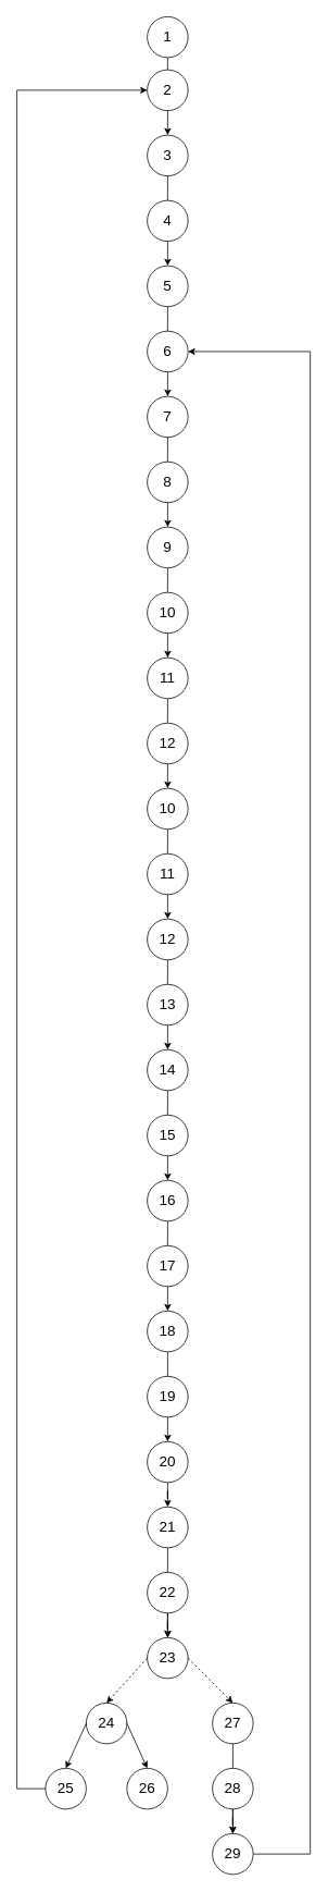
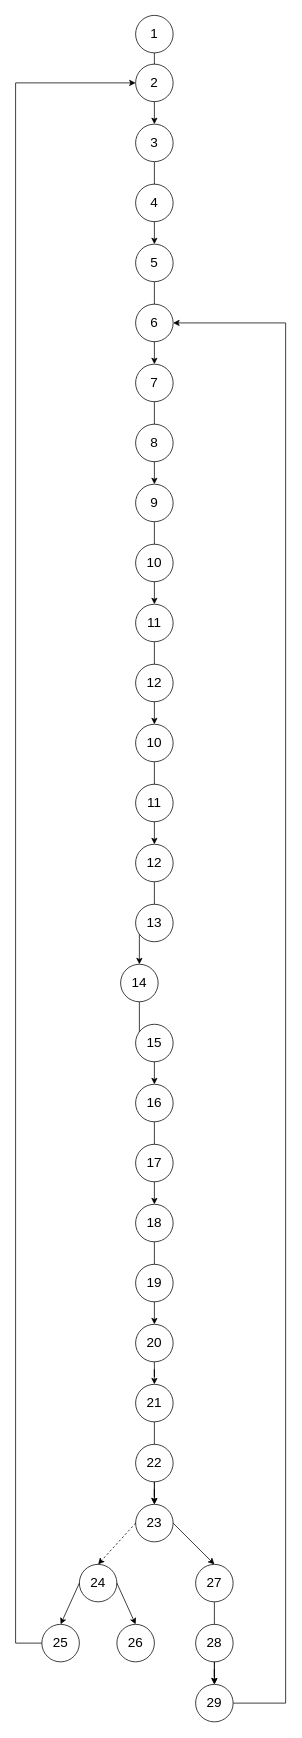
  <mxCell id="0" />
  <mxCell id="1" parent="0" />
  <mxCell id="2" value="" style="edgeStyle=orthogonalEdgeStyle;rounded=0;orthogonalLoop=1;jettySize=auto;html=1;" edge="1" parent="1" source="3" target="6"><mxGeometry relative="1" as="geometry" /></mxCell>
  <mxCell id="3" value="&lt;font style=&quot;font-size: 18px;&quot;&gt;1&lt;/font&gt;" style="ellipse;whiteSpace=wrap;html=1;aspect=fixed;" vertex="1" parent="1"><mxGeometry x="180" y="20" width="50" height="50" as="geometry" /></mxCell>
  <mxCell id="4" value="&lt;font style=&quot;font-size: 18px;&quot;&gt;2&lt;/font&gt;" style="ellipse;whiteSpace=wrap;html=1;aspect=fixed;" vertex="1" parent="1"><mxGeometry x="180" y="85" width="50" height="50" as="geometry" /></mxCell>
  <mxCell id="5" value="" style="edgeStyle=orthogonalEdgeStyle;rounded=0;orthogonalLoop=1;jettySize=auto;html=1;" edge="1" parent="1" source="6" target="9"><mxGeometry relative="1" as="geometry" /></mxCell>
  <mxCell id="6" value="&lt;font style=&quot;font-size: 18px;&quot;&gt;3&lt;/font&gt;" style="ellipse;whiteSpace=wrap;html=1;aspect=fixed;" vertex="1" parent="1"><mxGeometry x="180" y="165" width="50" height="50" as="geometry" /></mxCell>
  <mxCell id="7" value="&lt;font style=&quot;font-size: 18px;&quot;&gt;4&lt;/font&gt;" style="ellipse;whiteSpace=wrap;html=1;aspect=fixed;" vertex="1" parent="1"><mxGeometry x="180" y="245" width="50" height="50" as="geometry" /></mxCell>
  <mxCell id="8" value="" style="edgeStyle=orthogonalEdgeStyle;rounded=0;orthogonalLoop=1;jettySize=auto;html=1;" edge="1" parent="1" source="9" target="12"><mxGeometry relative="1" as="geometry" /></mxCell>
  <mxCell id="9" value="&lt;font style=&quot;font-size: 18px;&quot;&gt;5&lt;/font&gt;" style="ellipse;whiteSpace=wrap;html=1;aspect=fixed;" vertex="1" parent="1"><mxGeometry x="180" y="325" width="50" height="50" as="geometry" /></mxCell>
  <mxCell id="10" value="&lt;font style=&quot;font-size: 18px;&quot;&gt;6&lt;/font&gt;" style="ellipse;whiteSpace=wrap;html=1;aspect=fixed;" vertex="1" parent="1"><mxGeometry x="180" y="405" width="50" height="50" as="geometry" /></mxCell>
  <mxCell id="11" value="" style="edgeStyle=orthogonalEdgeStyle;rounded=0;orthogonalLoop=1;jettySize=auto;html=1;" edge="1" parent="1" source="12" target="15"><mxGeometry relative="1" as="geometry" /></mxCell>
  <mxCell id="12" value="&lt;font style=&quot;font-size: 18px;&quot;&gt;7&lt;/font&gt;" style="ellipse;whiteSpace=wrap;html=1;aspect=fixed;" vertex="1" parent="1"><mxGeometry x="180" y="485" width="50" height="50" as="geometry" /></mxCell>
  <mxCell id="13" value="&lt;font style=&quot;font-size: 18px;&quot;&gt;8&lt;/font&gt;" style="ellipse;whiteSpace=wrap;html=1;aspect=fixed;" vertex="1" parent="1"><mxGeometry x="180" y="565" width="50" height="50" as="geometry" /></mxCell>
  <mxCell id="14" value="" style="edgeStyle=orthogonalEdgeStyle;rounded=0;orthogonalLoop=1;jettySize=auto;html=1;" edge="1" parent="1" source="15" target="18"><mxGeometry relative="1" as="geometry" /></mxCell>
  <mxCell id="15" value="&lt;font style=&quot;font-size: 18px;&quot;&gt;9&lt;/font&gt;" style="ellipse;whiteSpace=wrap;html=1;aspect=fixed;" vertex="1" parent="1"><mxGeometry x="180" y="645" width="50" height="50" as="geometry" /></mxCell>
  <mxCell id="16" value="&lt;font style=&quot;font-size: 18px;&quot;&gt;10&lt;/font&gt;" style="ellipse;whiteSpace=wrap;html=1;aspect=fixed;" vertex="1" parent="1"><mxGeometry x="180" y="725" width="50" height="50" as="geometry" /></mxCell>
  <mxCell id="17" value="" style="edgeStyle=orthogonalEdgeStyle;rounded=0;orthogonalLoop=1;jettySize=auto;html=1;" edge="1" parent="1" source="18" target="21"><mxGeometry relative="1" as="geometry" /></mxCell>
  <mxCell id="18" value="&lt;font style=&quot;font-size: 18px;&quot;&gt;11&lt;/font&gt;" style="ellipse;whiteSpace=wrap;html=1;aspect=fixed;" vertex="1" parent="1"><mxGeometry x="180" y="805" width="50" height="50" as="geometry" /></mxCell>
  <mxCell id="19" value="&lt;font style=&quot;font-size: 18px;&quot;&gt;12&lt;/font&gt;" style="ellipse;whiteSpace=wrap;html=1;aspect=fixed;" vertex="1" parent="1"><mxGeometry x="180" y="885" width="50" height="50" as="geometry" /></mxCell>
  <mxCell id="20" value="" style="edgeStyle=orthogonalEdgeStyle;rounded=0;orthogonalLoop=1;jettySize=auto;html=1;" edge="1" parent="1" source="21" target="24"><mxGeometry relative="1" as="geometry" /></mxCell>
  <mxCell id="21" value="&lt;font style=&quot;font-size: 18px;&quot;&gt;10&lt;/font&gt;" style="ellipse;whiteSpace=wrap;html=1;aspect=fixed;" vertex="1" parent="1"><mxGeometry x="180" y="965" width="50" height="50" as="geometry" /></mxCell>
  <mxCell id="22" value="&lt;font style=&quot;font-size: 18px;&quot;&gt;11&lt;/font&gt;" style="ellipse;whiteSpace=wrap;html=1;aspect=fixed;" vertex="1" parent="1"><mxGeometry x="180" y="1045" width="50" height="50" as="geometry" /></mxCell>
  <mxCell id="23" value="" style="edgeStyle=orthogonalEdgeStyle;rounded=0;orthogonalLoop=1;jettySize=auto;html=1;" edge="1" parent="1" source="24" target="27"><mxGeometry relative="1" as="geometry" /></mxCell>
  <mxCell id="24" value="&lt;font style=&quot;font-size: 18px;&quot;&gt;12&lt;/font&gt;" style="ellipse;whiteSpace=wrap;html=1;aspect=fixed;" vertex="1" parent="1"><mxGeometry x="180" y="1125" width="50" height="50" as="geometry" /></mxCell>
  <mxCell id="25" value="&lt;font style=&quot;font-size: 18px;&quot;&gt;13&lt;/font&gt;" style="ellipse;whiteSpace=wrap;html=1;aspect=fixed;" vertex="1" parent="1"><mxGeometry x="180" y="1205" width="50" height="50" as="geometry" /></mxCell>
  <mxCell id="26" value="" style="edgeStyle=orthogonalEdgeStyle;rounded=0;orthogonalLoop=1;jettySize=auto;html=1;" edge="1" parent="1" source="27" target="30"><mxGeometry relative="1" as="geometry" /></mxCell>
- <mxCell id="27" value="&lt;font style=&quot;font-size: 18px;&quot;&gt;14&lt;/font&gt;" style="ellipse;whiteSpace=wrap;html=1;aspect=fixed;" vertex="1" parent="1"><mxGeometry x="180" y="1285" width="50" height="50" as="geometry" /></mxCell>
+ <mxCell id="27" value="&lt;font style=&quot;font-size: 18px;&quot;&gt;14&lt;/font&gt;" style="ellipse;whiteSpace=wrap;html=1;aspect=fixed;" vertex="1" parent="1"><mxGeometry x="160" y="1285" width="50" height="50" as="geometry" /></mxCell>
  <mxCell id="28" value="&lt;font style=&quot;font-size: 18px;&quot;&gt;15&lt;/font&gt;" style="ellipse;whiteSpace=wrap;html=1;aspect=fixed;" vertex="1" parent="1"><mxGeometry x="180" y="1365" width="50" height="50" as="geometry" /></mxCell>
  <mxCell id="29" value="" style="edgeStyle=orthogonalEdgeStyle;rounded=0;orthogonalLoop=1;jettySize=auto;html=1;" edge="1" parent="1" source="30" target="33"><mxGeometry relative="1" as="geometry" /></mxCell>
  <mxCell id="30" value="&lt;font style=&quot;font-size: 18px;&quot;&gt;16&lt;/font&gt;" style="ellipse;whiteSpace=wrap;html=1;aspect=fixed;" vertex="1" parent="1"><mxGeometry x="180" y="1445" width="50" height="50" as="geometry" /></mxCell>
  <mxCell id="31" value="&lt;font style=&quot;font-size: 18px;&quot;&gt;17&lt;/font&gt;" style="ellipse;whiteSpace=wrap;html=1;aspect=fixed;" vertex="1" parent="1"><mxGeometry x="180" y="1525" width="50" height="50" as="geometry" /></mxCell>
  <mxCell id="32" value="" style="edgeStyle=orthogonalEdgeStyle;rounded=0;orthogonalLoop=1;jettySize=auto;html=1;" edge="1" parent="1" source="33" target="36"><mxGeometry relative="1" as="geometry" /></mxCell>
  <mxCell id="33" value="&lt;font style=&quot;font-size: 18px;&quot;&gt;18&lt;/font&gt;" style="ellipse;whiteSpace=wrap;html=1;aspect=fixed;" vertex="1" parent="1"><mxGeometry x="180" y="1605" width="50" height="50" as="geometry" /></mxCell>
  <mxCell id="34" value="&lt;font style=&quot;font-size: 18px;&quot;&gt;19&lt;/font&gt;" style="ellipse;whiteSpace=wrap;html=1;aspect=fixed;" vertex="1" parent="1"><mxGeometry x="180" y="1685" width="50" height="50" as="geometry" /></mxCell>
  <mxCell id="35" value="" style="edgeStyle=orthogonalEdgeStyle;rounded=0;orthogonalLoop=1;jettySize=auto;html=1;" edge="1" parent="1" source="36" target="38"><mxGeometry relative="1" as="geometry" /></mxCell>
  <mxCell id="36" value="&lt;font style=&quot;font-size: 18px;&quot;&gt;20&lt;/font&gt;" style="ellipse;whiteSpace=wrap;html=1;aspect=fixed;" vertex="1" parent="1"><mxGeometry x="180" y="1765" width="50" height="50" as="geometry" /></mxCell>
  <mxCell id="37" value="" style="edgeStyle=orthogonalEdgeStyle;rounded=0;orthogonalLoop=1;jettySize=auto;html=1;" edge="1" parent="1" source="38" target="41"><mxGeometry relative="1" as="geometry" /></mxCell>
  <mxCell id="38" value="&lt;font style=&quot;font-size: 18px;&quot;&gt;21&lt;/font&gt;" style="ellipse;whiteSpace=wrap;html=1;aspect=fixed;" vertex="1" parent="1"><mxGeometry x="180" y="1845" width="50" height="50" as="geometry" /></mxCell>
  <mxCell id="39" value="" style="edgeStyle=orthogonalEdgeStyle;rounded=0;orthogonalLoop=1;jettySize=auto;html=1;" edge="1" source="40" target="41" parent="1"><mxGeometry relative="1" as="geometry" /></mxCell>
  <mxCell id="40" value="&lt;font style=&quot;font-size: 18px;&quot;&gt;22&lt;/font&gt;" style="ellipse;whiteSpace=wrap;html=1;aspect=fixed;" vertex="1" parent="1"><mxGeometry x="180" y="1925" width="50" height="50" as="geometry" /></mxCell>
  <mxCell id="41" value="&lt;font style=&quot;font-size: 18px;&quot;&gt;23&lt;/font&gt;" style="ellipse;whiteSpace=wrap;html=1;aspect=fixed;" vertex="1" parent="1"><mxGeometry x="180" y="2005" width="50" height="50" as="geometry" /></mxCell>
  <mxCell id="42" value="&lt;font style=&quot;font-size: 18px;&quot;&gt;24&lt;/font&gt;" style="ellipse;whiteSpace=wrap;html=1;aspect=fixed;" vertex="1" parent="1"><mxGeometry x="105" y="2085" width="50" height="50" as="geometry" /></mxCell>
  <mxCell id="43" value="" style="edgeStyle=orthogonalEdgeStyle;rounded=0;orthogonalLoop=1;jettySize=auto;html=1;" edge="1" parent="1" source="44" target="53"><mxGeometry relative="1" as="geometry" /></mxCell>
  <mxCell id="44" value="&lt;font style=&quot;font-size: 18px;&quot;&gt;27&lt;/font&gt;" style="ellipse;whiteSpace=wrap;html=1;aspect=fixed;" vertex="1" parent="1"><mxGeometry x="260" y="2085" width="50" height="50" as="geometry" /></mxCell>
  <mxCell id="45" value="" style="endArrow=classic;html=1;rounded=0;exitX=0;exitY=0.5;exitDx=0;exitDy=0;entryX=0.5;entryY=0;entryDx=0;entryDy=0;dashed=1;" edge="1" parent="1" source="41" target="42"><mxGeometry width="50" height="50" relative="1" as="geometry"><mxPoint x="180" y="2055" as="sourcePoint" /><mxPoint x="35" y="2005" as="targetPoint" /></mxGeometry></mxCell>
- <mxCell id="46" value="" style="endArrow=classic;html=1;rounded=0;exitX=1;exitY=0.5;exitDx=0;exitDy=0;entryX=0.5;entryY=0;entryDx=0;entryDy=0;dashed=1;" edge="1" parent="1" source="41" target="44"><mxGeometry width="50" height="50" relative="1" as="geometry"><mxPoint x="215" y="2065" as="sourcePoint" /><mxPoint x="165" y="2095" as="targetPoint" /></mxGeometry></mxCell>
+ <mxCell id="46" value="" style="endArrow=classic;html=1;rounded=0;exitX=1;exitY=0.5;exitDx=0;exitDy=0;entryX=0.5;entryY=0;entryDx=0;entryDy=0;" edge="1" parent="1" source="41" target="44"><mxGeometry width="50" height="50" relative="1" as="geometry"><mxPoint x="215" y="2065" as="sourcePoint" /><mxPoint x="165" y="2095" as="targetPoint" /></mxGeometry></mxCell>
  <mxCell id="47" style="edgeStyle=orthogonalEdgeStyle;rounded=0;orthogonalLoop=1;jettySize=auto;html=1;entryX=0;entryY=0.5;entryDx=0;entryDy=0;" edge="1" parent="1" source="48" target="4"><mxGeometry relative="1" as="geometry"><mxPoint x="260" y="665" as="targetPoint" /><Array as="points"><mxPoint x="20" y="2190" /><mxPoint x="20" y="110" /></Array></mxGeometry></mxCell>
  <mxCell id="48" value="&lt;font style=&quot;font-size: 18px;&quot;&gt;25&lt;/font&gt;" style="ellipse;whiteSpace=wrap;html=1;aspect=fixed;" vertex="1" parent="1"><mxGeometry x="55" y="2165" width="50" height="50" as="geometry" /></mxCell>
  <mxCell id="49" value="&lt;font style=&quot;font-size: 18px;&quot;&gt;26&lt;/font&gt;" style="ellipse;whiteSpace=wrap;html=1;aspect=fixed;" vertex="1" parent="1"><mxGeometry x="155" y="2165" width="50" height="50" as="geometry" /></mxCell>
  <mxCell id="50" value="" style="edgeStyle=orthogonalEdgeStyle;rounded=0;orthogonalLoop=1;jettySize=auto;html=1;" edge="1" source="51" target="53" parent="1"><mxGeometry relative="1" as="geometry" /></mxCell>
  <mxCell id="51" value="&lt;font style=&quot;font-size: 18px;&quot;&gt;28&lt;/font&gt;" style="ellipse;whiteSpace=wrap;html=1;aspect=fixed;" vertex="1" parent="1"><mxGeometry x="260" y="2165" width="50" height="50" as="geometry" /></mxCell>
  <mxCell id="52" style="edgeStyle=orthogonalEdgeStyle;rounded=0;orthogonalLoop=1;jettySize=auto;html=1;entryX=1;entryY=0.5;entryDx=0;entryDy=0;" edge="1" parent="1" source="53" target="10"><mxGeometry relative="1" as="geometry"><mxPoint x="520" y="1565" as="targetPoint" /><Array as="points"><mxPoint x="380" y="2270" /><mxPoint x="380" y="430" /></Array></mxGeometry></mxCell>
  <mxCell id="53" value="&lt;font style=&quot;font-size: 18px;&quot;&gt;29&lt;/font&gt;" style="ellipse;whiteSpace=wrap;html=1;aspect=fixed;" vertex="1" parent="1"><mxGeometry x="260" y="2245" width="50" height="50" as="geometry" /></mxCell>
  <mxCell id="54" value="" style="endArrow=classic;html=1;rounded=0;exitX=0;exitY=0.5;exitDx=0;exitDy=0;" edge="1" parent="1" source="42"><mxGeometry width="50" height="50" relative="1" as="geometry"><mxPoint x="-50" y="2365" as="sourcePoint" /><mxPoint x="80" y="2165" as="targetPoint" /></mxGeometry></mxCell>
  <mxCell id="55" value="" style="endArrow=classic;html=1;rounded=0;exitX=1;exitY=0.5;exitDx=0;exitDy=0;entryX=0.5;entryY=0;entryDx=0;entryDy=0;" edge="1" parent="1" source="42" target="49"><mxGeometry width="50" height="50" relative="1" as="geometry"><mxPoint x="115" y="2120" as="sourcePoint" /><mxPoint x="90" y="2175" as="targetPoint" /></mxGeometry></mxCell>
